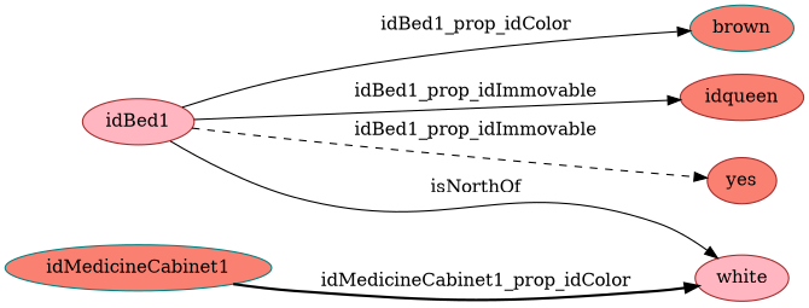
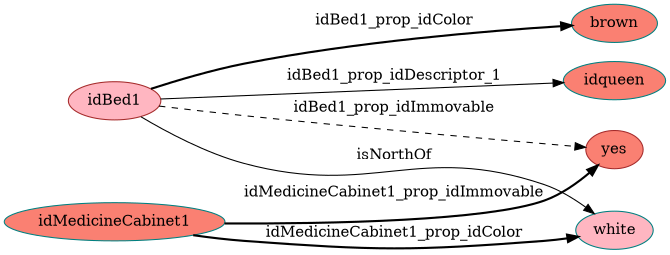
  strict digraph {
    rankdir=LR
    node [color=teal fillcolor=salmon style=filled]
    edge [edge_type=property style=bold]
    idBed1 [color=brown fillcolor=lightpink node_type=entity_node root=root]
    brown
    yes [color=brown]
-   idqueen [color=brown]
-   white [color=brown fillcolor=lightpink]
+   idqueen
+   white [fillcolor=lightpink]
    idMedicineCabinet1
-   idBed1 -> brown [label=idBed1_prop_idColor style=solid]
+   idBed1 -> brown [label=idBed1_prop_idColor]
    idBed1 -> yes [label=idBed1_prop_idImmovable style=dashed]
-   idBed1 -> idqueen [label=idBed1_prop_idImmovable style=solid]
+   idBed1 -> idqueen [label=idBed1_prop_idDescriptor_1 style=solid]
    idBed1 -> white [edge_type=relationship label=isNorthOf style=solid]
+   idMedicineCabinet1 -> yes [label=idMedicineCabinet1_prop_idImmovable]
    idMedicineCabinet1 -> white [label=idMedicineCabinet1_prop_idColor]
  }
